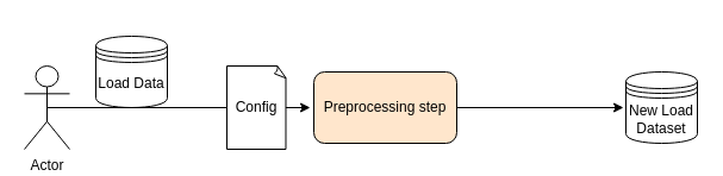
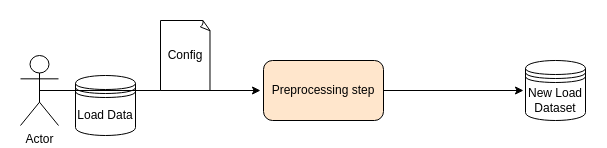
  <mxCell id="0" />
  <mxCell id="1" parent="0" />
- <mxCell id="2" value="Load Data" style="shape=datastore;whiteSpace=wrap;html=1;" vertex="1" parent="1"><mxGeometry x="80" y="30" width="60" height="60" as="geometry" /></mxCell>
+ <mxCell id="2" value="Load Data" style="shape=datastore;whiteSpace=wrap;html=1;" vertex="1" parent="1"><mxGeometry x="75" y="75" width="60" height="60" as="geometry" /></mxCell>
  <mxCell id="3" value="Actor" style="shape=umlActor;verticalLabelPosition=bottom;labelBackgroundColor=#ffffff;verticalAlign=top;html=1;outlineConnect=0;" vertex="1" parent="1"><mxGeometry x="20" y="55" width="38" height="70" as="geometry" /></mxCell>
  <mxCell id="4" value="" style="endArrow=classic;html=1;exitX=0.5;exitY=0.5;exitDx=0;exitDy=0;exitPerimeter=0;" edge="1" parent="1" source="3"><mxGeometry width="50" height="50" relative="1" as="geometry"><mxPoint x="150" y="135" as="sourcePoint" /><mxPoint x="260" y="90" as="targetPoint" /></mxGeometry></mxCell>
  <mxCell id="5" value="Preprocessing step&lt;br&gt;" style="rounded=1;whiteSpace=wrap;html=1;fillColor=#ffe6cc;" vertex="1" parent="1"><mxGeometry x="263" y="60" width="120" height="60" as="geometry" /></mxCell>
- <mxCell id="6" value="Config" style="whiteSpace=wrap;html=1;shape=mxgraph.basic.document" vertex="1" parent="1"><mxGeometry x="190" y="55" width="50" height="70" as="geometry" /></mxCell>
+ <mxCell id="6" value="Config" style="whiteSpace=wrap;html=1;shape=mxgraph.basic.document" vertex="1" parent="1"><mxGeometry x="160" y="20" width="50" height="70" as="geometry" /></mxCell>
  <mxCell id="7" value="New Load Dataset" style="shape=datastore;whiteSpace=wrap;html=1;" vertex="1" parent="1"><mxGeometry x="525" y="60" width="60" height="60" as="geometry" /></mxCell>
  <mxCell id="8" value="" style="endArrow=classic;html=1;" edge="1" parent="1"><mxGeometry width="50" height="50" relative="1" as="geometry"><mxPoint x="383" y="90" as="sourcePoint" /><mxPoint x="523" y="90" as="targetPoint" /></mxGeometry></mxCell>
